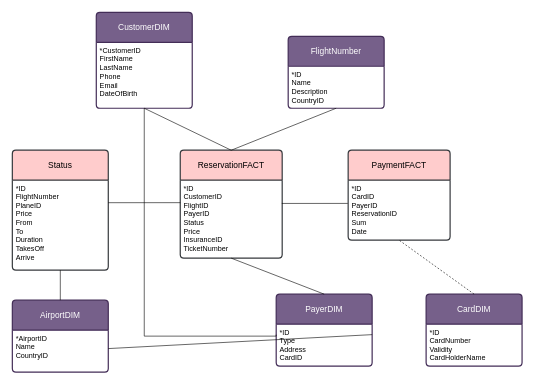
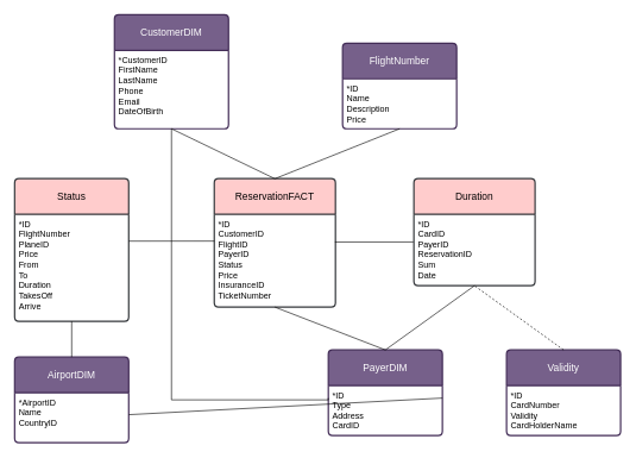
  <mxCell id="0" />
  <mxCell id="1" parent="0" />
  <mxCell id="2" value="Status" style="swimlane;childLayout=stackLayout;horizontal=1;startSize=50;horizontalStack=0;rounded=1;fontSize=14;fontStyle=0;strokeWidth=2;resizeParent=0;resizeLast=1;shadow=0;dashed=0;align=center;arcSize=4;whiteSpace=wrap;html=1;fillColor=#ffcccc;strokeColor=#36393d;" parent="1" vertex="1"><mxGeometry x="20" y="250" width="160" height="200" as="geometry" /></mxCell>
  <mxCell id="3" value="*ID&lt;br&gt;FlightNumber&lt;br&gt;PlaneID&lt;br&gt;Price&lt;br&gt;From&lt;br&gt;To&lt;br&gt;Duration&lt;br&gt;TakesOff&lt;br&gt;Arrive" style="align=left;strokeColor=none;fillColor=none;spacingLeft=4;fontSize=12;verticalAlign=top;resizable=0;rotatable=0;part=1;html=1;" parent="2" vertex="1"><mxGeometry y="50" width="160" height="150" as="geometry" /></mxCell>
  <mxCell id="4" value="ReservationFACT" style="swimlane;childLayout=stackLayout;horizontal=1;startSize=50;horizontalStack=0;rounded=1;fontSize=14;fontStyle=0;strokeWidth=2;resizeParent=0;resizeLast=1;shadow=0;dashed=0;align=center;arcSize=4;whiteSpace=wrap;html=1;fillColor=#ffcccc;strokeColor=#36393d;" parent="1" vertex="1"><mxGeometry x="300" y="250" width="170" height="180" as="geometry" /></mxCell>
  <mxCell id="5" value="*ID&lt;br&gt;CustomerID&lt;br&gt;FlightID&lt;br&gt;PayerID&lt;br&gt;Status&lt;br&gt;Price&lt;br&gt;InsuranceID&lt;br&gt;TicketNumber" style="align=left;strokeColor=none;fillColor=none;spacingLeft=4;fontSize=12;verticalAlign=top;resizable=0;rotatable=0;part=1;html=1;" parent="4" vertex="1"><mxGeometry y="50" width="170" height="130" as="geometry" /></mxCell>
- <mxCell id="6" value="PaymentFACT" style="swimlane;childLayout=stackLayout;horizontal=1;startSize=50;horizontalStack=0;rounded=1;fontSize=14;fontStyle=0;strokeWidth=2;resizeParent=0;resizeLast=1;shadow=0;dashed=0;align=center;arcSize=4;whiteSpace=wrap;html=1;fillColor=#ffcccc;strokeColor=#36393d;" parent="1" vertex="1"><mxGeometry x="580" y="250" width="170" height="150" as="geometry" /></mxCell>
+ <mxCell id="6" value="Duration" style="swimlane;childLayout=stackLayout;horizontal=1;startSize=50;horizontalStack=0;rounded=1;fontSize=14;fontStyle=0;strokeWidth=2;resizeParent=0;resizeLast=1;shadow=0;dashed=0;align=center;arcSize=4;whiteSpace=wrap;html=1;fillColor=#ffcccc;strokeColor=#36393d;" parent="1" vertex="1"><mxGeometry x="580" y="250" width="170" height="150" as="geometry" /></mxCell>
  <mxCell id="7" value="*ID&lt;br&gt;CardID&lt;br&gt;PayerID&lt;br&gt;ReservationID&lt;br&gt;Sum&lt;br&gt;Date" style="align=left;strokeColor=none;fillColor=none;spacingLeft=4;fontSize=12;verticalAlign=top;resizable=0;rotatable=0;part=1;html=1;" parent="6" vertex="1"><mxGeometry y="50" width="170" height="100" as="geometry" /></mxCell>
  <mxCell id="8" value="PayerDIM" style="swimlane;childLayout=stackLayout;horizontal=1;startSize=50;horizontalStack=0;rounded=1;fontSize=14;fontStyle=0;strokeWidth=2;resizeParent=0;resizeLast=1;shadow=0;dashed=0;align=center;arcSize=4;whiteSpace=wrap;html=1;fillColor=#76608a;fontColor=#ffffff;strokeColor=#432D57;" parent="1" vertex="1"><mxGeometry x="460" y="490" width="160" height="120" as="geometry" /></mxCell>
  <mxCell id="9" value="*ID&lt;br&gt;Type&lt;br&gt;Address&lt;br&gt;CardID" style="align=left;strokeColor=none;fillColor=none;spacingLeft=4;fontSize=12;verticalAlign=top;resizable=0;rotatable=0;part=1;html=1;" parent="8" vertex="1"><mxGeometry y="50" width="160" height="70" as="geometry" /></mxCell>
  <mxCell id="10" value="CustomerDIM" style="swimlane;childLayout=stackLayout;horizontal=1;startSize=50;horizontalStack=0;rounded=1;fontSize=14;fontStyle=0;strokeWidth=2;resizeParent=0;resizeLast=1;shadow=0;dashed=0;align=center;arcSize=4;whiteSpace=wrap;html=1;fillColor=#76608a;strokeColor=#432D57;fontColor=#ffffff;" parent="1" vertex="1"><mxGeometry x="160" y="20" width="160" height="160" as="geometry" /></mxCell>
  <mxCell id="11" value="*CustomerID&lt;br&gt;FirstName&lt;br&gt;LastName&lt;br&gt;Phone&lt;br&gt;Email&lt;br&gt;DateOfBirth" style="align=left;strokeColor=none;fillColor=none;spacingLeft=4;fontSize=12;verticalAlign=top;resizable=0;rotatable=0;part=1;html=1;" parent="10" vertex="1"><mxGeometry y="50" width="160" height="110" as="geometry" /></mxCell>
  <mxCell id="12" value="AirportDIM" style="swimlane;childLayout=stackLayout;horizontal=1;startSize=50;horizontalStack=0;rounded=1;fontSize=14;fontStyle=0;strokeWidth=2;resizeParent=0;resizeLast=1;shadow=0;dashed=0;align=center;arcSize=4;whiteSpace=wrap;html=1;fillColor=#76608a;strokeColor=#432D57;fontColor=#ffffff;" parent="1" vertex="1"><mxGeometry x="20" y="500" width="160" height="120" as="geometry" /></mxCell>
  <mxCell id="13" value="*AirportID&lt;br&gt;Name&lt;br&gt;CountryID" style="align=left;strokeColor=none;fillColor=none;spacingLeft=4;fontSize=12;verticalAlign=top;resizable=0;rotatable=0;part=1;html=1;" parent="12" vertex="1"><mxGeometry y="50" width="160" height="70" as="geometry" /></mxCell>
  <mxCell id="14" value="FlightNumber" style="swimlane;childLayout=stackLayout;horizontal=1;startSize=50;horizontalStack=0;rounded=1;fontSize=14;fontStyle=0;strokeWidth=2;resizeParent=0;resizeLast=1;shadow=0;dashed=0;align=center;arcSize=4;whiteSpace=wrap;html=1;fillColor=#76608a;fontColor=#ffffff;strokeColor=#432D57;" parent="1" vertex="1"><mxGeometry x="480" y="60" width="160" height="120" as="geometry" /></mxCell>
- <mxCell id="15" value="*ID&lt;br&gt;Name&lt;br&gt;Description&lt;br&gt;CountryID" style="align=left;strokeColor=none;fillColor=none;spacingLeft=4;fontSize=12;verticalAlign=top;resizable=0;rotatable=0;part=1;html=1;" parent="14" vertex="1"><mxGeometry y="50" width="160" height="70" as="geometry" /></mxCell>
- <mxCell id="16" value="CardDIM" style="swimlane;childLayout=stackLayout;horizontal=1;startSize=50;horizontalStack=0;rounded=1;fontSize=14;fontStyle=0;strokeWidth=2;resizeParent=0;resizeLast=1;shadow=0;dashed=0;align=center;arcSize=4;whiteSpace=wrap;html=1;fillColor=#76608a;fontColor=#ffffff;strokeColor=#432D57;" parent="1" vertex="1"><mxGeometry x="710" y="490" width="160" height="120" as="geometry" /></mxCell>
+ <mxCell id="15" value="*ID&lt;br&gt;Name&lt;br&gt;Description&lt;br&gt;Price" style="align=left;strokeColor=none;fillColor=none;spacingLeft=4;fontSize=12;verticalAlign=top;resizable=0;rotatable=0;part=1;html=1;" parent="14" vertex="1"><mxGeometry y="50" width="160" height="70" as="geometry" /></mxCell>
+ <mxCell id="16" value="Validity" style="swimlane;childLayout=stackLayout;horizontal=1;startSize=50;horizontalStack=0;rounded=1;fontSize=14;fontStyle=0;strokeWidth=2;resizeParent=0;resizeLast=1;shadow=0;dashed=0;align=center;arcSize=4;whiteSpace=wrap;html=1;fillColor=#76608a;fontColor=#ffffff;strokeColor=#432D57;" parent="1" vertex="1"><mxGeometry x="710" y="490" width="160" height="120" as="geometry" /></mxCell>
  <mxCell id="17" value="*ID&lt;br&gt;CardNumber&lt;br&gt;Validity&lt;br&gt;CardHolderName" style="align=left;strokeColor=none;fillColor=none;spacingLeft=4;fontSize=12;verticalAlign=top;resizable=0;rotatable=0;part=1;html=1;" parent="16" vertex="1"><mxGeometry y="50" width="160" height="70" as="geometry" /></mxCell>
  <mxCell id="18" value="" style="endArrow=none;html=1;rounded=0;exitX=0.5;exitY=0;exitDx=0;exitDy=0;entryX=0.5;entryY=1;entryDx=0;entryDy=0;" parent="1" source="4" target="11" edge="1"><mxGeometry width="50" height="50" relative="1" as="geometry"><mxPoint x="420" y="220" as="sourcePoint" /><mxPoint x="390" y="190" as="targetPoint" /></mxGeometry></mxCell>
  <mxCell id="19" value="" style="endArrow=none;html=1;rounded=0;exitX=0.5;exitY=1;exitDx=0;exitDy=0;entryX=0.5;entryY=0;entryDx=0;entryDy=0;" parent="1" source="15" target="4" edge="1"><mxGeometry width="50" height="50" relative="1" as="geometry"><mxPoint x="420" y="220" as="sourcePoint" /><mxPoint x="470" y="170" as="targetPoint" /></mxGeometry></mxCell>
  <mxCell id="20" value="" style="endArrow=none;html=1;rounded=0;entryX=0.5;entryY=1;entryDx=0;entryDy=0;exitX=0.5;exitY=0;exitDx=0;exitDy=0;dashed=1;" parent="1" source="16" target="7" edge="1"><mxGeometry width="50" height="50" relative="1" as="geometry"><mxPoint x="420" y="580" as="sourcePoint" /><mxPoint x="470" y="530" as="targetPoint" /></mxGeometry></mxCell>
+ <mxCell id="21" value="" style="endArrow=none;html=1;rounded=0;entryX=0.5;entryY=1;entryDx=0;entryDy=0;exitX=0.5;exitY=0;exitDx=0;exitDy=0;" parent="1" source="8" target="7" edge="1"><mxGeometry width="50" height="50" relative="1" as="geometry"><mxPoint x="420" y="580" as="sourcePoint" /><mxPoint x="470" y="530" as="targetPoint" /></mxGeometry></mxCell>
  <mxCell id="22" value="" style="endArrow=none;html=1;rounded=0;exitX=0.5;exitY=0;exitDx=0;exitDy=0;entryX=0.5;entryY=1;entryDx=0;entryDy=0;" parent="1" source="12" target="3" edge="1"><mxGeometry width="50" height="50" relative="1" as="geometry"><mxPoint x="420" y="220" as="sourcePoint" /><mxPoint x="90" y="190" as="targetPoint" /></mxGeometry></mxCell>
  <mxCell id="23" value="" style="endArrow=none;html=1;rounded=0;exitX=1;exitY=0.25;exitDx=0;exitDy=0;entryX=0.001;entryY=0.288;entryDx=0;entryDy=0;entryPerimeter=0;" parent="1" source="3" target="5" edge="1"><mxGeometry width="50" height="50" relative="1" as="geometry"><mxPoint x="550" y="430" as="sourcePoint" /><mxPoint x="600" y="380" as="targetPoint" /></mxGeometry></mxCell>
  <mxCell id="24" value="" style="endArrow=none;html=1;rounded=0;entryX=-0.004;entryY=0.387;entryDx=0;entryDy=0;entryPerimeter=0;exitX=0.996;exitY=0.298;exitDx=0;exitDy=0;exitPerimeter=0;" parent="1" source="5" target="7" edge="1"><mxGeometry width="50" height="50" relative="1" as="geometry"><mxPoint x="400" y="350" as="sourcePoint" /><mxPoint x="450" y="300" as="targetPoint" /></mxGeometry></mxCell>
  <mxCell id="25" value="" style="endArrow=none;html=1;rounded=0;entryX=0.5;entryY=1;entryDx=0;entryDy=0;exitX=0.5;exitY=0;exitDx=0;exitDy=0;" parent="1" source="8" target="5" edge="1"><mxGeometry width="50" height="50" relative="1" as="geometry"><mxPoint x="620" y="580" as="sourcePoint" /><mxPoint x="670" y="530" as="targetPoint" /></mxGeometry></mxCell>
  <mxCell id="26" value="" style="endArrow=none;html=1;rounded=0;exitX=1;exitY=0.25;exitDx=0;exitDy=0;" parent="1" source="9" target="13" edge="1"><mxGeometry width="50" height="50" relative="1" as="geometry"><mxPoint x="390" y="480" as="sourcePoint" /><mxPoint x="440" y="430" as="targetPoint" /></mxGeometry></mxCell>
  <mxCell id="27" value="" style="endArrow=none;html=1;rounded=0;exitX=0;exitY=0.25;exitDx=0;exitDy=0;edgeStyle=elbowEdgeStyle;elbow=vertical;" edge="1" parent="1" source="9" target="11"><mxGeometry width="50" height="50" relative="1" as="geometry"><mxPoint x="280" y="550" as="sourcePoint" /><mxPoint x="400" y="330" as="targetPoint" /><Array as="points"><mxPoint x="390" y="560" /></Array></mxGeometry></mxCell>
